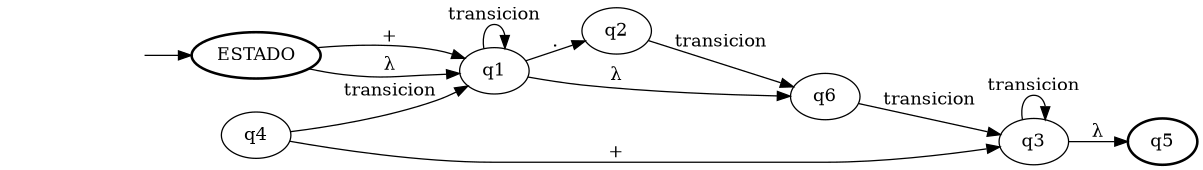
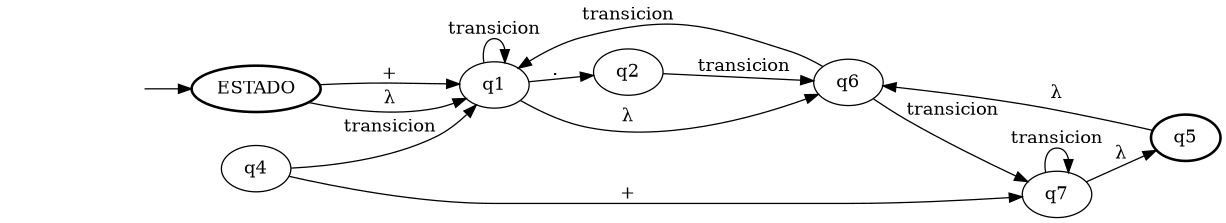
  digraph {
    rankdir=LR
    _invisible [style=invis]
    ESTADO [penwidth=2]
    q1
    q2
    q6
    q4
-   q3
+   q3 [label=q7]
    q5 [penwidth=2]
    _invisible -> ESTADO
    ESTADO -> q1 [label="+"]
    ESTADO -> q1 [label="&lambda;"]
    q1 -> q1 [label=transicion]
    q1 -> q2 [label="."]
    q1 -> q6 [label="&lambda;"]
    q2 -> q6 [label=transicion]
+   q6 -> q1 [label=transicion]
    q6 -> q3 [label=transicion]
    q4 -> q1 [label=transicion]
    q4 -> q3 [label="+"]
    q3 -> q3 [label=transicion]
    q3 -> q5 [label="&lambda;"]
+   q5 -> q6 [label="&lambda;"]
  }
